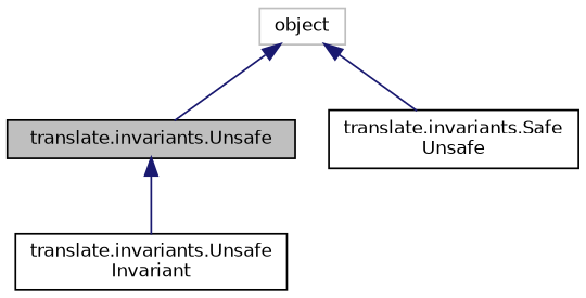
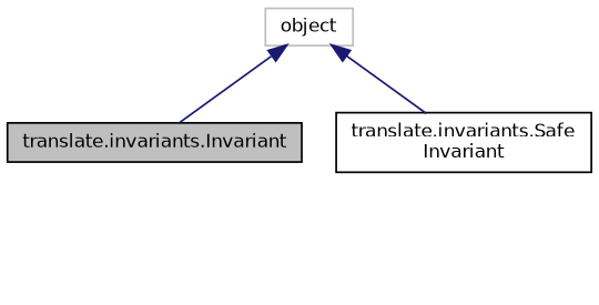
  digraph {
    node [color=black fillcolor=white fontname=Helvetica fontsize=10 shape=record style=filled]
    edge [color=midnightblue dir=back fontname=Helvetica fontsize=10 labelfontname=Helvetica labelfontsize=10 style=solid]
-   n1 [fillcolor=grey75 fontcolor=black height=0.2 label="translate.invariants.Unsafe" width=0.4]
-   n2 [height=0.2 label="translate.invariants.Unsafe\lInvariant" width=0.4]
-   n3 [height=0.2 label="translate.invariants.Safe\lUnsafe" width=0.4]
+   n1 [fillcolor=grey75 fontcolor=black height=0.2 label="translate.invariants.Invariant" width=0.4]
+   n3 [height=0.2 label="translate.invariants.Safe\lInvariant" width=0.4]
    n4 [color=grey75 height=0.2 label=object width=0.4]
-   n1 -> n2
    n4 -> n1
    n4 -> n3
  }
